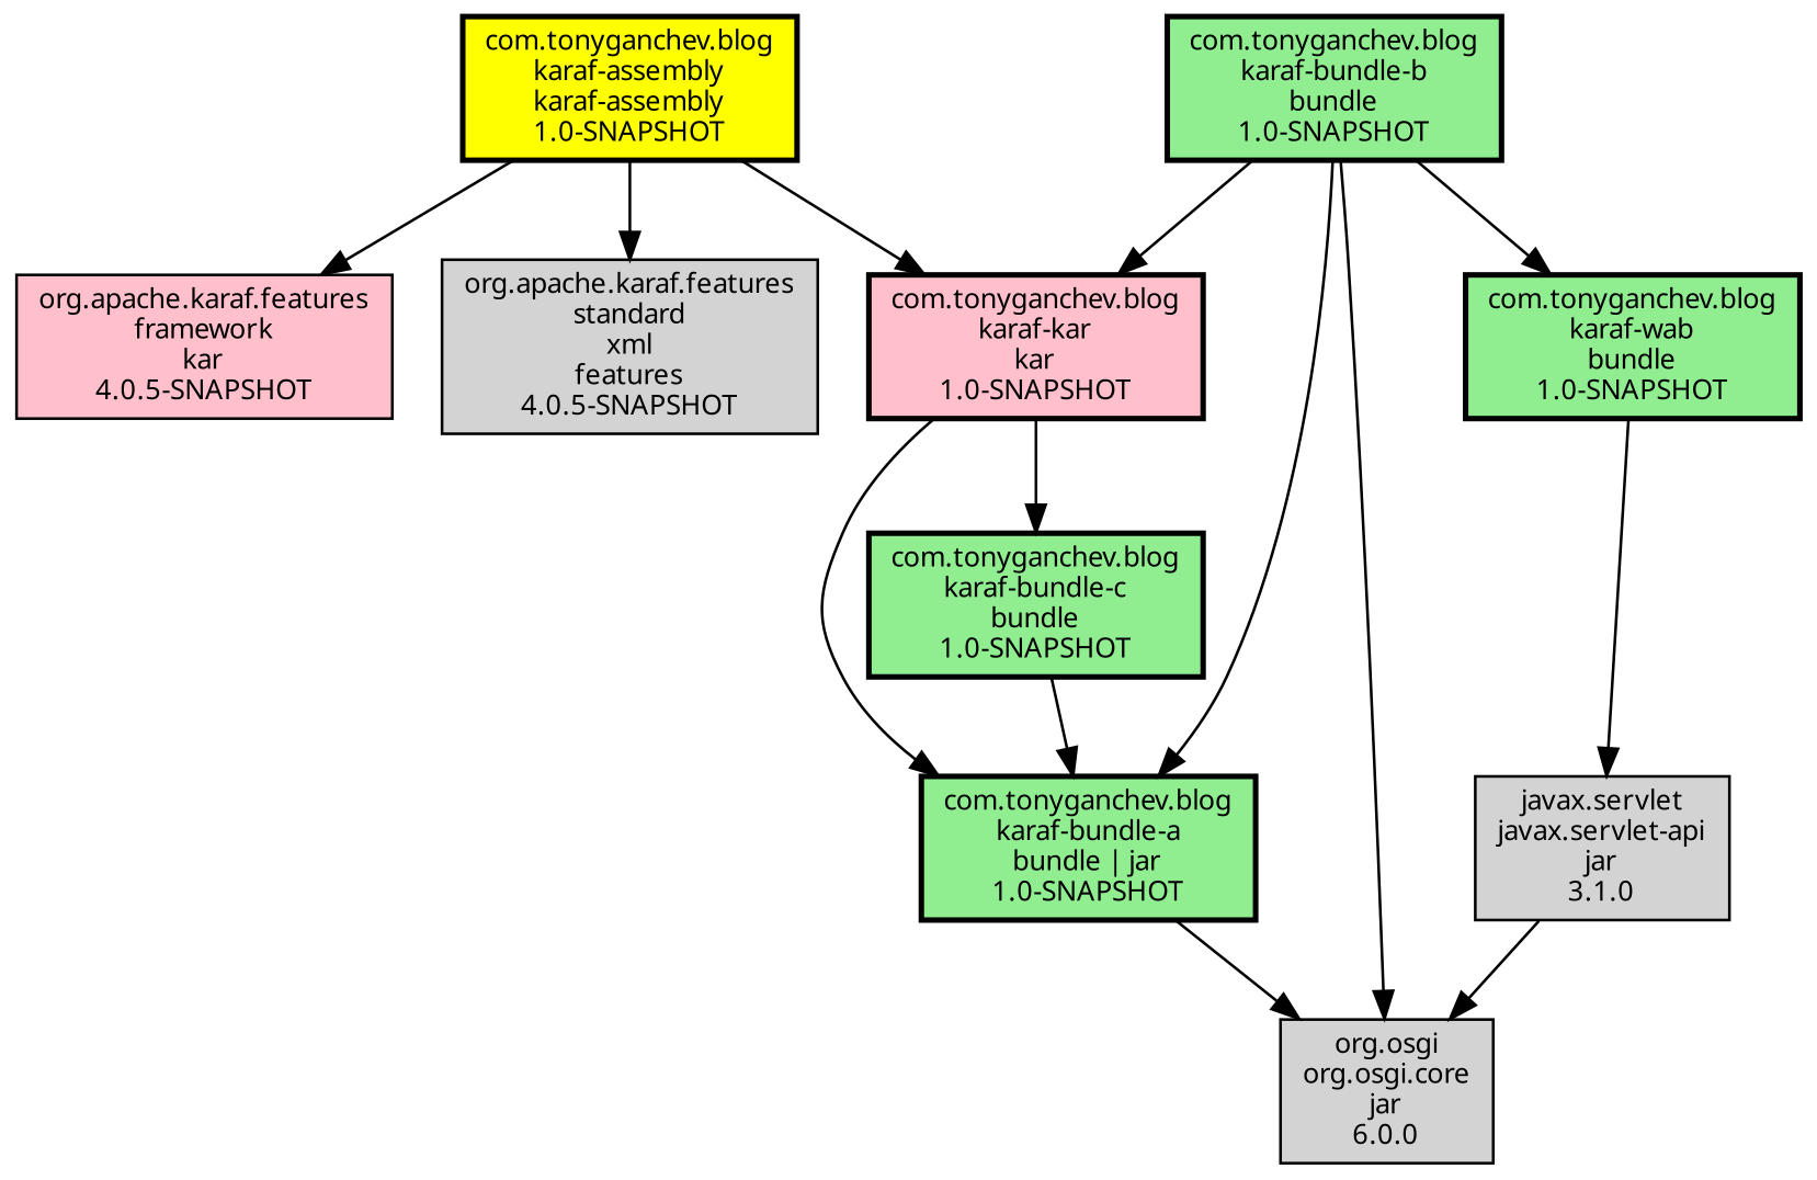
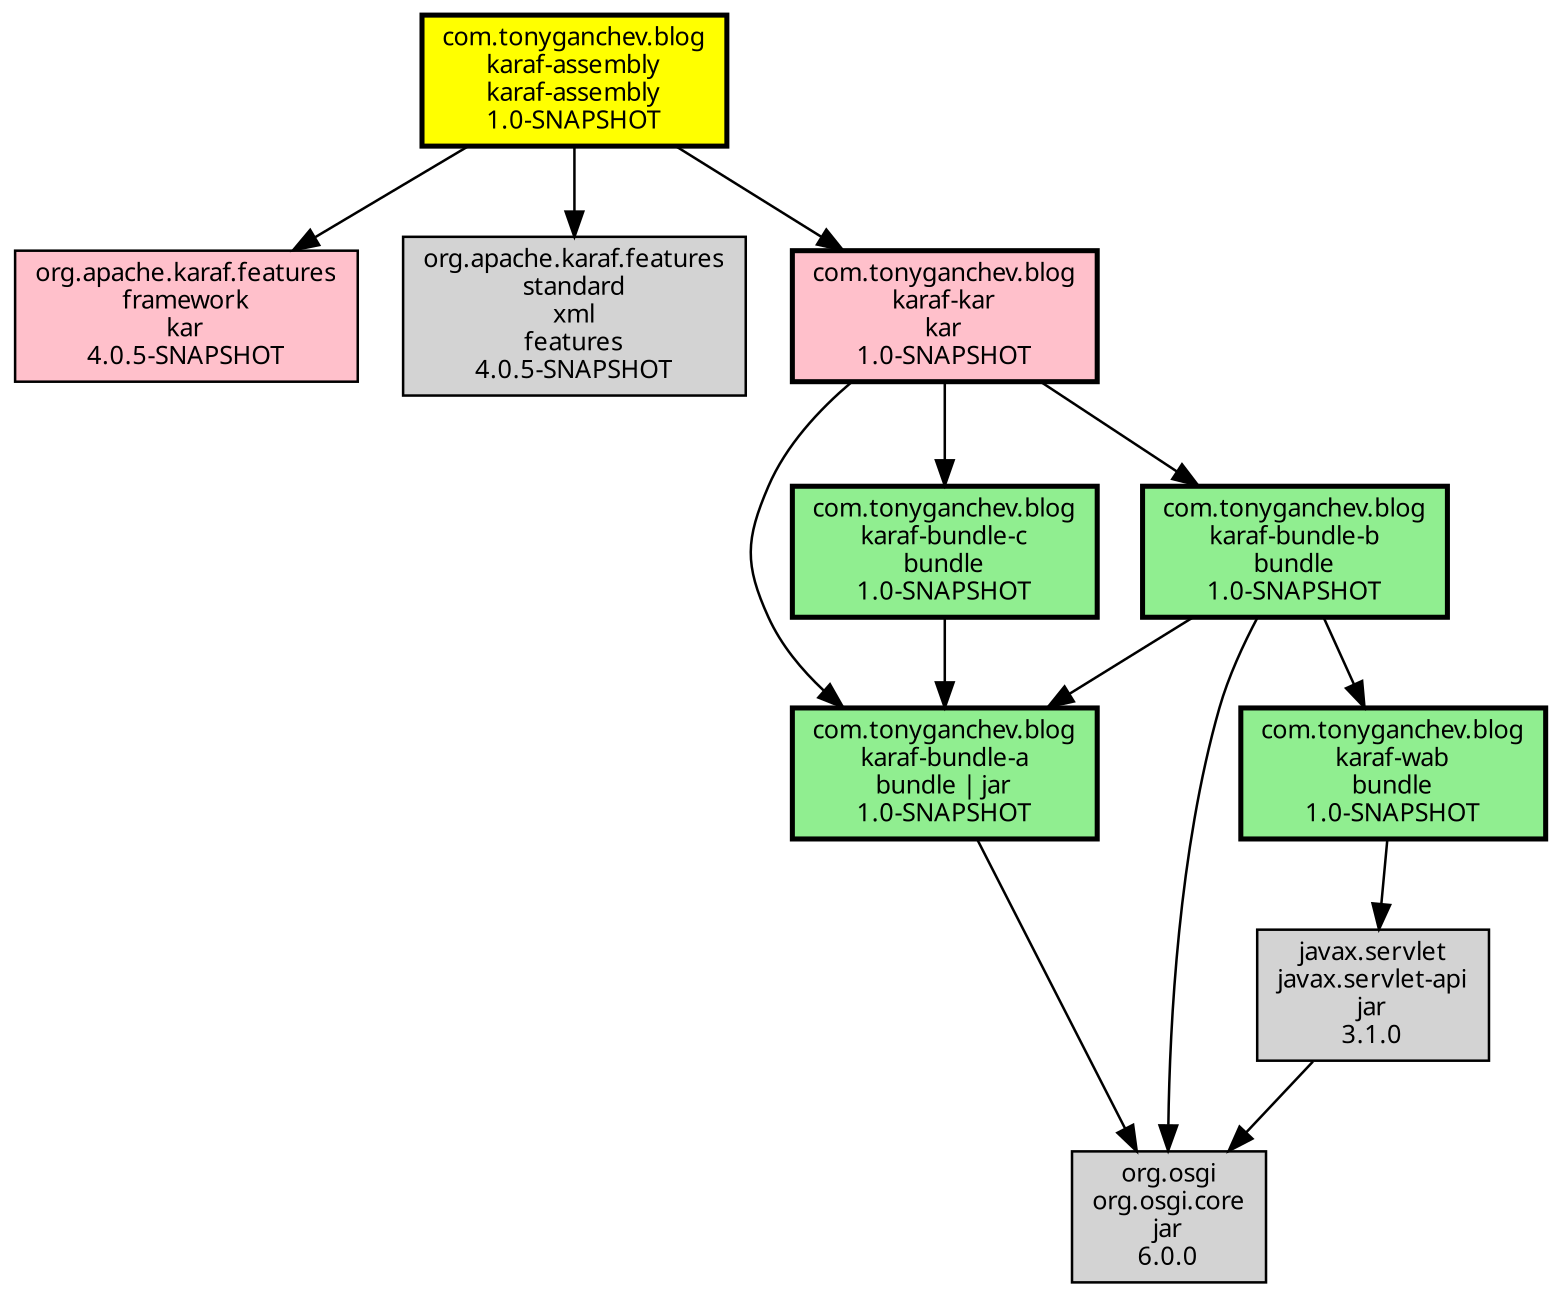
  digraph {
    rankdir=TB
    node [fillcolor=lightgreen fontname=Tahoma fontsize=10 penwidth=2 shape=rect style=filled]
    edge [fontname=Tahoma fontsize=10]
    n1 [fillcolor=yellow label="com.tonyganchev.blog\nkaraf-assembly\nkaraf-assembly\n1.0-SNAPSHOT"]
    n2 [fillcolor=pink label="org.apache.karaf.features\nframework\nkar\n4.0.5-SNAPSHOT" penwidth=""]
    n3 [label="org.apache.karaf.features\nstandard\nxml\nfeatures\n4.0.5-SNAPSHOT" fillcolor="" penwidth=""]
    n4 [fillcolor=pink label="com.tonyganchev.blog\nkaraf-kar\nkar\n1.0-SNAPSHOT"]
    n5 [label="com.tonyganchev.blog\nkaraf-bundle-a\nbundle | jar\n1.0-SNAPSHOT"]
    n6 [label="com.tonyganchev.blog\nkaraf-bundle-b\nbundle\n1.0-SNAPSHOT"]
    n7 [label="com.tonyganchev.blog\nkaraf-bundle-c\nbundle\n1.0-SNAPSHOT"]
    n8 [label="org.osgi\norg.osgi.core\njar\n6.0.0" fillcolor="" penwidth=""]
    n9 [label="com.tonyganchev.blog\nkaraf-wab\nbundle\n1.0-SNAPSHOT"]
    n10 [label="javax.servlet\njavax.servlet-api\njar\n3.1.0" fillcolor="" penwidth=""]
    n1 -> n2
    n1 -> n3
    n1 -> n4
    n4 -> n5
-   n6 -> n4
+   n4 -> n6
    n4 -> n7
    n5 -> n8
    n6 -> n5
    n6 -> n8
    n6 -> n9
    n7 -> n5
    n9 -> n10
    n10 -> n8
  }
